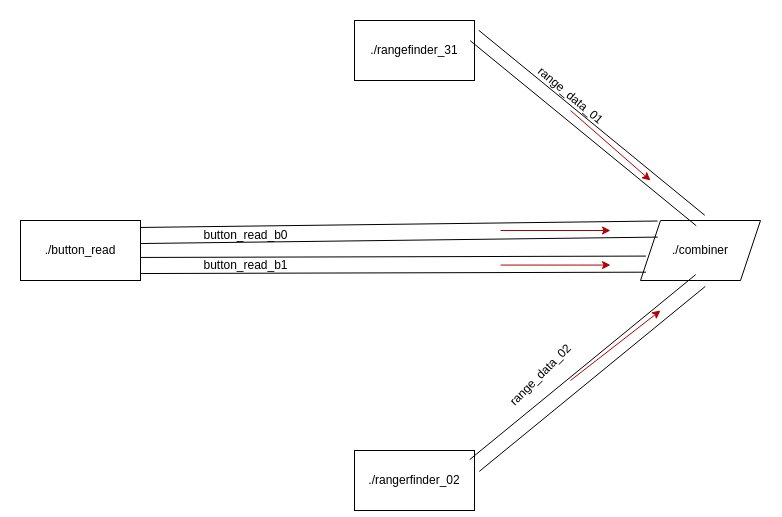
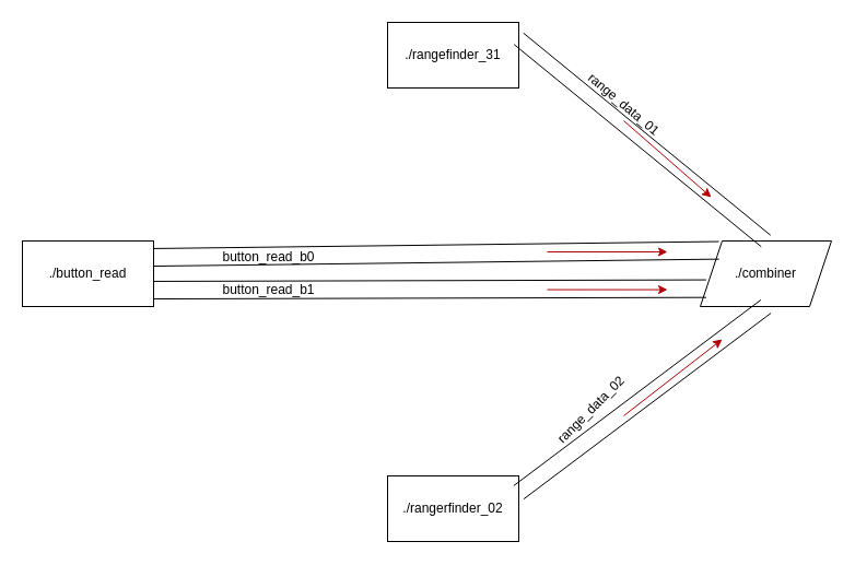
  <mxCell id="0" />
  <mxCell id="1" parent="0" />
  <mxCell id="2" value="./button_read" style="rounded=0;whiteSpace=wrap;html=1;" vertex="1" parent="1"><mxGeometry x="20" y="220" width="120" height="60" as="geometry" /></mxCell>
- <mxCell id="3" value="&lt;div&gt;./rangerfinder_02&lt;/div&gt;" style="rounded=0;whiteSpace=wrap;html=1;" vertex="1" parent="1"><mxGeometry x="354" y="450" width="120" height="60" as="geometry" /></mxCell>
+ <mxCell id="3" value="&lt;div&gt;./rangerfinder_02&lt;/div&gt;" style="rounded=0;whiteSpace=wrap;html=1;" vertex="1" parent="1"><mxGeometry x="354" y="435" width="120" height="60" as="geometry" /></mxCell>
  <mxCell id="4" value="./rangefinder_31" style="rounded=0;whiteSpace=wrap;html=1;" vertex="1" parent="1"><mxGeometry x="354" y="20" width="120" height="60" as="geometry" /></mxCell>
  <mxCell id="5" value="./combiner" style="shape=parallelogram;perimeter=parallelogramPerimeter;whiteSpace=wrap;html=1;fixedSize=1;" vertex="1" parent="1"><mxGeometry x="640" y="220" width="120" height="60" as="geometry" /></mxCell>
  <mxCell id="6" value="" style="shape=link;html=1;rounded=0;exitX=1;exitY=0.75;exitDx=0;exitDy=0;entryX=0;entryY=0.75;entryDx=0;entryDy=0;width=16.087;" edge="1" parent="1" source="2" target="5"><mxGeometry width="100" relative="1" as="geometry"><mxPoint x="410" y="260" as="sourcePoint" /><mxPoint x="510" y="260" as="targetPoint" /></mxGeometry></mxCell>
  <mxCell id="7" value="" style="shape=link;html=1;rounded=0;exitX=1;exitY=0.25;exitDx=0;exitDy=0;entryX=0;entryY=0;entryDx=0;entryDy=0;width=16.087;" edge="1" parent="1" source="2" target="5"><mxGeometry width="100" relative="1" as="geometry"><mxPoint x="160" y="275" as="sourcePoint" /><mxPoint x="655.455" y="273.636" as="targetPoint" /></mxGeometry></mxCell>
  <mxCell id="8" value="" style="shape=link;html=1;rounded=0;exitX=1;exitY=0.25;exitDx=0;exitDy=0;entryX=0.5;entryY=0;entryDx=0;entryDy=0;width=13.478;" edge="1" parent="1" source="4" target="5"><mxGeometry width="100" relative="1" as="geometry"><mxPoint x="410" y="260" as="sourcePoint" /><mxPoint x="510" y="260" as="targetPoint" /></mxGeometry></mxCell>
  <mxCell id="9" value="" style="shape=link;html=1;rounded=0;exitX=1;exitY=0.25;exitDx=0;exitDy=0;entryX=0.5;entryY=1;entryDx=0;entryDy=0;width=15.217;" edge="1" parent="1" source="3" target="5"><mxGeometry width="100" relative="1" as="geometry"><mxPoint x="410" y="260" as="sourcePoint" /><mxPoint x="510" y="260" as="targetPoint" /></mxGeometry></mxCell>
  <mxCell id="10" value="&lt;div&gt;button_read_b0&lt;/div&gt;" style="text;html=1;align=center;verticalAlign=middle;resizable=0;points=[];autosize=1;strokeColor=none;fillColor=none;" vertex="1" parent="1"><mxGeometry x="190" y="220" width="110" height="30" as="geometry" /></mxCell>
  <mxCell id="11" value="&lt;div&gt;button_read_b1&lt;/div&gt;" style="text;html=1;align=center;verticalAlign=middle;resizable=0;points=[];autosize=1;strokeColor=none;fillColor=none;" vertex="1" parent="1"><mxGeometry x="190" y="250" width="110" height="30" as="geometry" /></mxCell>
  <mxCell id="12" value="range_data_01" style="text;html=1;align=center;verticalAlign=middle;resizable=0;points=[];autosize=1;strokeColor=none;fillColor=none;rotation=40;" vertex="1" parent="1"><mxGeometry x="520" y="80" width="100" height="30" as="geometry" /></mxCell>
  <mxCell id="13" value="range_data_02" style="text;html=1;align=center;verticalAlign=middle;resizable=0;points=[];autosize=1;strokeColor=none;fillColor=none;rotation=-45;" vertex="1" parent="1"><mxGeometry x="490" y="360" width="100" height="30" as="geometry" /></mxCell>
  <mxCell id="14" value="" style="endArrow=classic;html=1;rounded=0;fillColor=#e51400;strokeColor=#B20000;" edge="1" parent="1"><mxGeometry width="50" height="50" relative="1" as="geometry"><mxPoint x="500" y="230" as="sourcePoint" /><mxPoint x="610" y="230" as="targetPoint" /></mxGeometry></mxCell>
  <mxCell id="15" value="" style="endArrow=classic;html=1;rounded=0;fillColor=#e51400;strokeColor=#B20000;" edge="1" parent="1"><mxGeometry width="50" height="50" relative="1" as="geometry"><mxPoint x="500" y="264.57" as="sourcePoint" /><mxPoint x="610" y="264.57" as="targetPoint" /></mxGeometry></mxCell>
  <mxCell id="16" value="" style="endArrow=classic;html=1;rounded=0;fillColor=#e51400;strokeColor=#B20000;" edge="1" parent="1"><mxGeometry width="50" height="50" relative="1" as="geometry"><mxPoint x="570" y="380" as="sourcePoint" /><mxPoint x="660" y="310" as="targetPoint" /></mxGeometry></mxCell>
  <mxCell id="17" value="" style="endArrow=classic;html=1;rounded=0;fillColor=#e51400;strokeColor=#B20000;" edge="1" parent="1"><mxGeometry width="50" height="50" relative="1" as="geometry"><mxPoint x="570" y="110" as="sourcePoint" /><mxPoint x="650" y="180" as="targetPoint" /></mxGeometry></mxCell>
